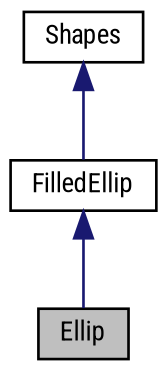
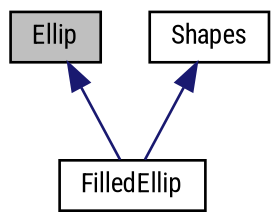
  digraph {
    fontname="Roboto Condensed"
    node [color=black fillcolor=white fontname="Roboto Condensed" fontsize=10 shape=record style=filled]
    edge [color=midnightblue dir=back fontname="Roboto Condensed" fontsize=10 labelfontname=Helvetica labelfontsize=10 style=solid]
    n1 [fillcolor=grey75 fontcolor=black height=0.2 label=Ellip width=0.4]
    n2 [height=0.2 label=FilledEllip width=0.4]
    n3 [height=0.2 label=Shapes width=0.4]
-   n2 -> n1
+   n1 -> n2
    n3 -> n2
  }
